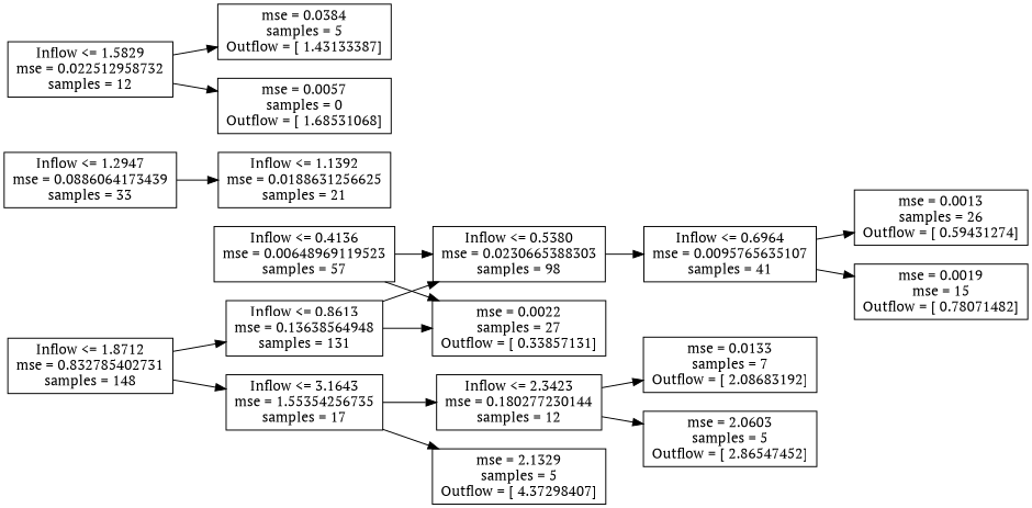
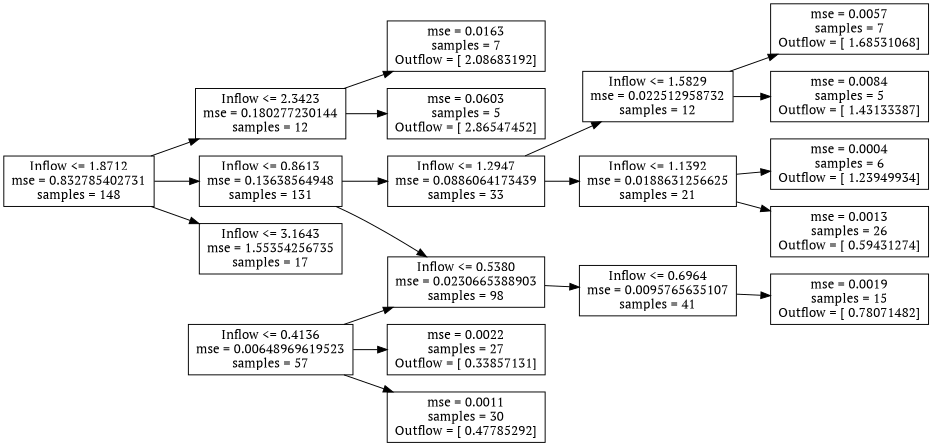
  digraph {
    fontname="PT Serif"
    rankdir=LR
    node [fontname="PT Serif" shape=box]
    edge [fontname="PT Serif"]
    n1 [label="Inflow <= 1.8712\nmse = 0.832785402731\nsamples = 148"]
    n2 [label="Inflow <= 0.8613\nmse = 0.13638564948\nsamples = 131"]
    n3 [label="Inflow <= 3.1643\nmse = 1.55354256735\nsamples = 17"]
-   n4 [label="Inflow <= 0.5380\nmse = 0.0230665388303\nsamples = 98"]
+   n4 [label="Inflow <= 0.5380\nmse = 0.0230665388903\nsamples = 98"]
    n5 [label="Inflow <= 1.2947\nmse = 0.0886064173439\nsamples = 33"]
    n6 [label="Inflow <= 2.3423\nmse = 0.180277230144\nsamples = 12"]
-   n7 [label="mse = 2.1329\nsamples = 5\nOutflow = [ 4.37298407]"]
    n8 [label="Inflow <= 0.6964\nmse = 0.0095765635107\nsamples = 41"]
    n9 [label="Inflow <= 1.1392\nmse = 0.0188631256625\nsamples = 21"]
    n10 [label="Inflow <= 1.5829\nmse = 0.022512958732\nsamples = 12"]
-   n11 [label="Inflow <= 0.4136\nmse = 0.00648969119523\nsamples = 57"]
+   n11 [label="Inflow <= 0.4136\nmse = 0.00648969619523\nsamples = 57"]
    n12 [label="mse = 0.0022\nsamples = 27\nOutflow = [ 0.33857131]"]
+   n13 [label="mse = 0.0011\nsamples = 30\nOutflow = [ 0.47785292]"]
    n14 [label="mse = 0.0013\nsamples = 26\nOutflow = [ 0.59431274]"]
-   n15 [label="mse = 0.0019\nmse = 15\nOutflow = [ 0.78071482]"]
-   n17 [label="mse = 0.0384\nsamples = 5\nOutflow = [ 1.43133387]"]
-   n18 [label="mse = 0.0057\nsamples = 0\nOutflow = [ 1.68531068]"]
-   n19 [label="mse = 0.0133\nsamples = 7\nOutflow = [ 2.08683192]"]
-   n20 [label="mse = 2.0603\nsamples = 5\nOutflow = [ 2.86547452]"]
+   n15 [label="mse = 0.0019\nsamples = 15\nOutflow = [ 0.78071482]"]
+   n16 [label="mse = 0.0004\nsamples = 6\nOutflow = [ 1.23949934]"]
+   n17 [label="mse = 0.0084\nsamples = 5\nOutflow = [ 1.43133387]"]
+   n18 [label="mse = 0.0057\nsamples = 7\nOutflow = [ 1.68531068]"]
+   n19 [label="mse = 0.0163\nsamples = 7\nOutflow = [ 2.08683192]"]
+   n20 [label="mse = 0.0603\nsamples = 5\nOutflow = [ 2.86547452]"]
    n1 -> n2
    n1 -> n3
    n2 -> n4
-   n2 -> n12
-   n3 -> n6
-   n3 -> n7
+   n2 -> n5
+   n1 -> n6
    n4 -> n8
    n5 -> n9
+   n5 -> n10
    n6 -> n19
    n6 -> n20
-   n8 -> n14
+   n9 -> n14
    n8 -> n15
+   n9 -> n16
    n10 -> n17
    n10 -> n18
    n11 -> n4
    n11 -> n12
+   n11 -> n13
  }
